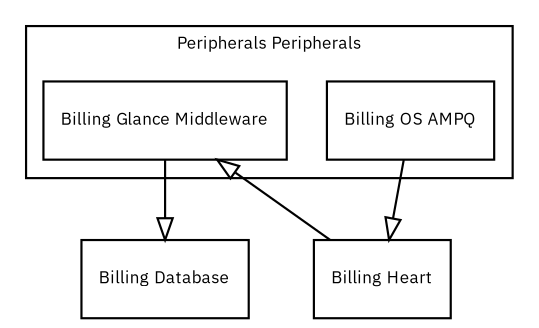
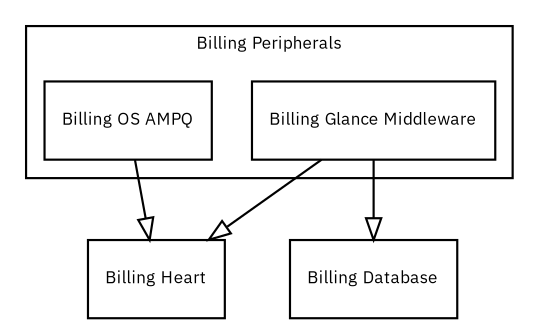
  digraph {
    compound=true
    fontname="IBM Plex Sans"
    fontsize=8
    node [fontname="IBM Plex Sans" fontsize=8 shape=record]
    edge [arrowhead=empty fontname="IBM Plex Sans" fontsize=8]
    n1 [label="{Billing Glance Middleware}"]
    n2 [label="{Billing OS AMPQ}"]
    n3 [label="{Billing Heart}"]
    n4 [label="{Billing Database}"]
    subgraph cluster_1 {
-     label="Peripherals Peripherals"
+     label="Billing Peripherals"
      n1
      n2
    }
-   n3 -> n1
+   n1 -> n3
    n1 -> n4
    n2 -> n3
  }
